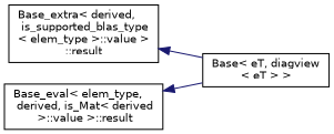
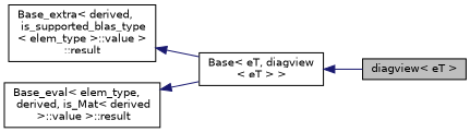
  digraph {
    rankdir=LR
    node [color=black fillcolor=white fontname=Helvetica fontsize=10 shape=record style=filled]
    edge [color=midnightblue dir=back fontname=Helvetica fontsize=10 labelfontname=Helvetica labelfontsize=10 style=solid]
+   n1 [fillcolor=grey75 fontcolor=black height=0.2 label="diagview\< eT \>" width=0.4]
    n2 [height=0.2 label="Base\< eT, diagview\l\< eT \> \>" width=0.4]
    n3 [height=0.2 label="Base_extra\< derived,\l is_supported_blas_type\l\< elem_type \>::value \>\l::result" width=0.4]
    n4 [height=0.2 label="Base_eval\< elem_type,\l derived, is_Mat\< derived\l \>::value \>::result" width=0.4]
+   n2 -> n1
    n3 -> n2
    n4 -> n2
  }
